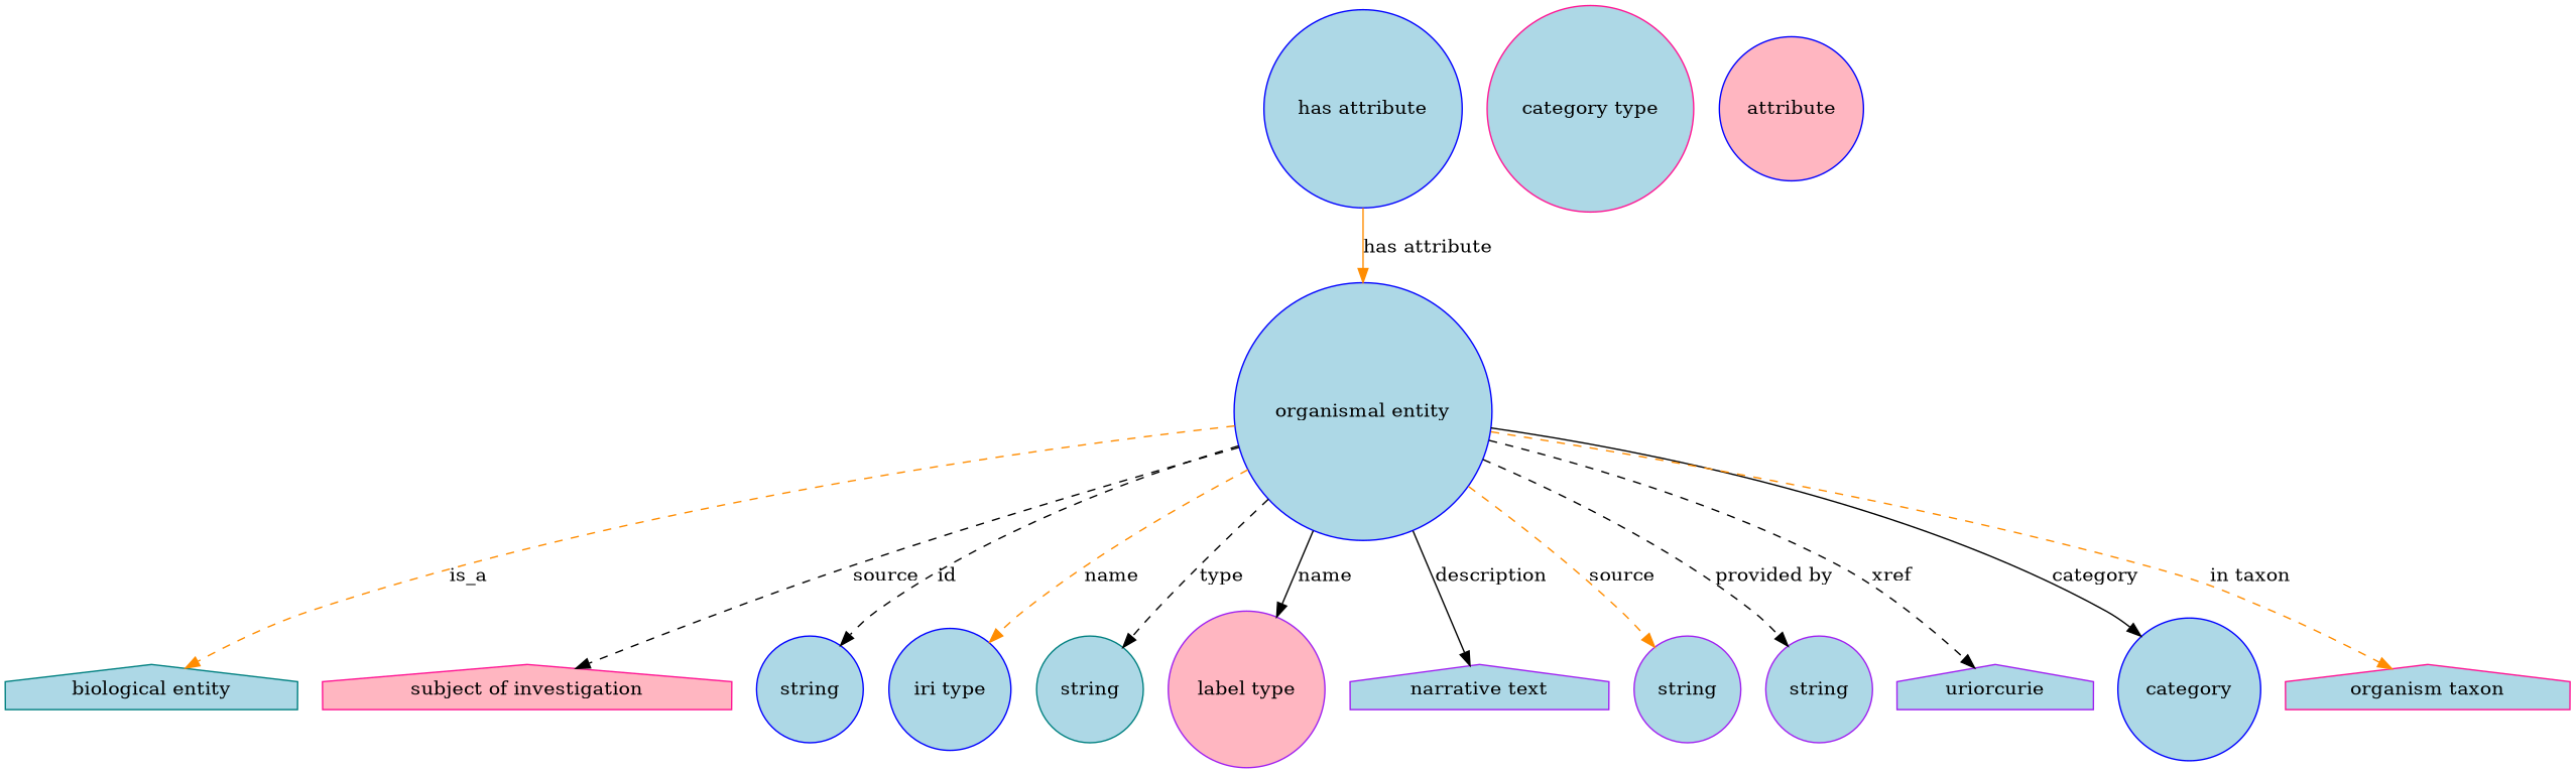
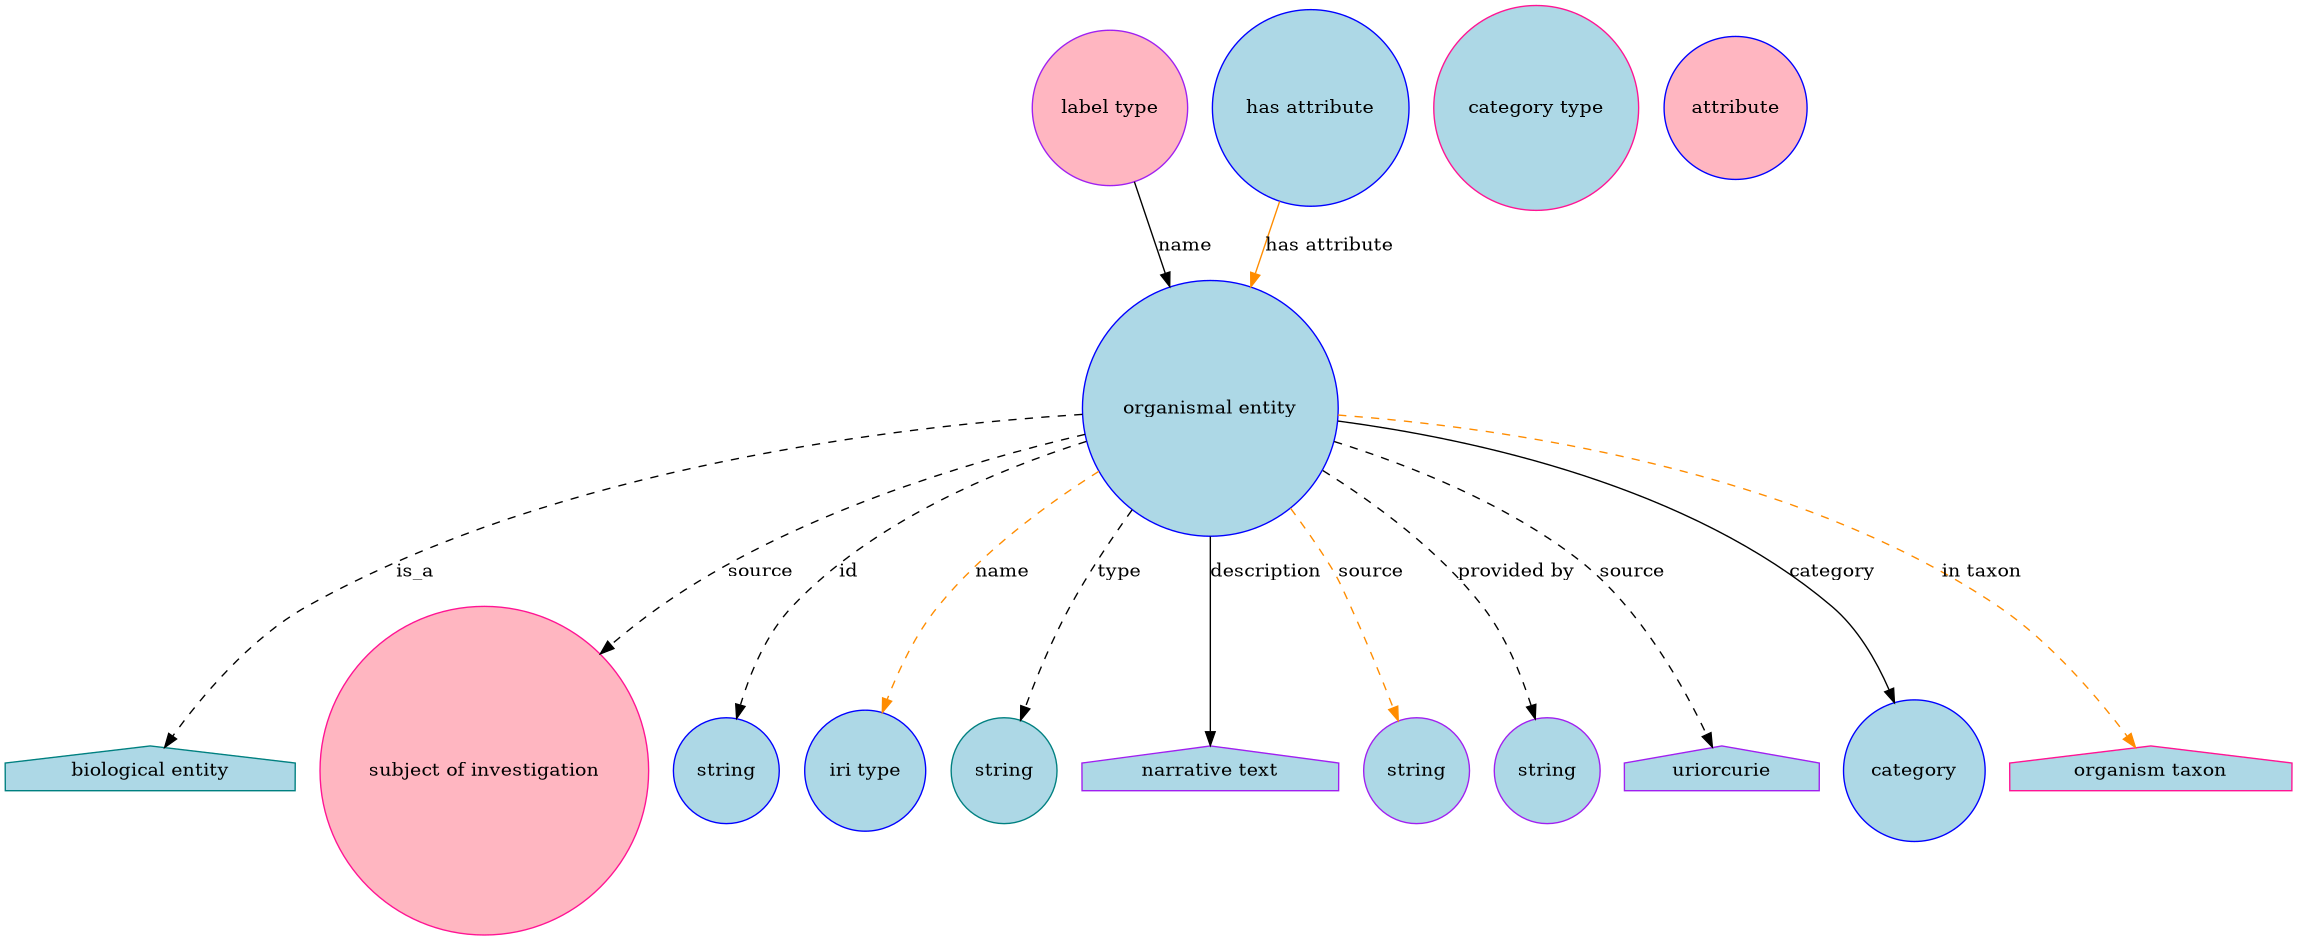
  digraph {
    node [color=blue fillcolor=lightblue shape=circle style=filled]
    edge [color=black style=dashed]
    n1 [height=0.5 label="organismal entity" width=2.5817]
    "biological entity" [color=teal height=0.5 shape=house width=2.3651]
-   "subject of investigation" [color=deeppink fillcolor=lightpink height=0.5 shape=house width=3.3219]
+   "subject of investigation" [color=deeppink fillcolor=lightpink height=0.5 width=3.3219]
    n4 [height=0.5 label=string width=1.0652]
    n5 [height=0.5 label="iri type" width=1.2277]
    n6 [color=teal height=0.5 label=string width=1.0652]
    n7 [color=purple fillcolor=lightpink height=0.5 label="label type" width=1.5707]
    n8 [color=purple height=0.5 label="narrative text" shape=house width=2.0943]
    n9 [color=purple height=0.5 label=string width=1.0652]
    n10 [color=purple height=0.5 label=string width=1.0652]
    n11 [color=purple height=0.5 label=uriorcurie shape=house width=1.5887]
    category [height=0.5 width=1.4263]
    n13 [color=deeppink height=0.5 label="organism taxon" shape=house width=2.3109]
    "has attribute" [height=0.5 width=1.9859]
    n15 [color=deeppink height=0.5 label="category type" width=2.0762]
    n16 [fillcolor=lightpink height=0.5 label=attribute width=1.4443]
-   n1 -> "biological entity" [color=darkorange label=is_a]
+   n1 -> "biological entity" [label=is_a]
    n1 -> "subject of investigation" [label=source]
    n1 -> n4 [label=id]
    n1 -> n5 [color=darkorange label=name]
    n1 -> n6 [label=type]
-   n1 -> n7 [label=name style=solid]
+   n7 -> n1 [label=name style=solid]
    n1 -> n8 [label=description style=solid]
    n1 -> n9 [color=darkorange label=source]
    n1 -> n10 [label="provided by"]
-   n1 -> n11 [label=xref]
+   n1 -> n11 [label=source]
    n1 -> category [label=category style=solid]
    n1 -> n13 [color=darkorange label="in taxon"]
    "has attribute" -> n1 [color=darkorange label="has attribute" style=solid]
  }
